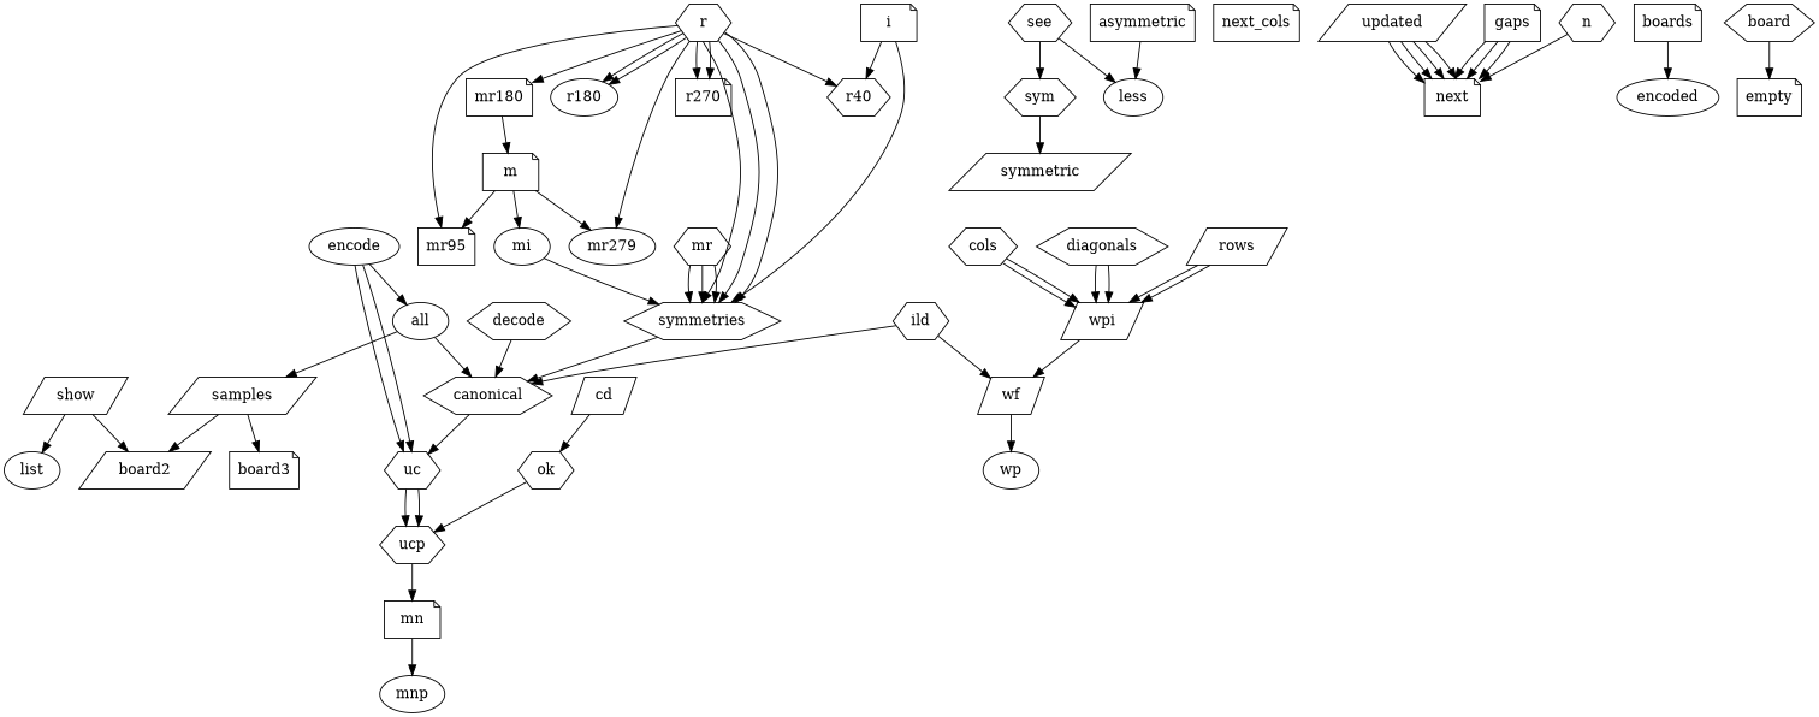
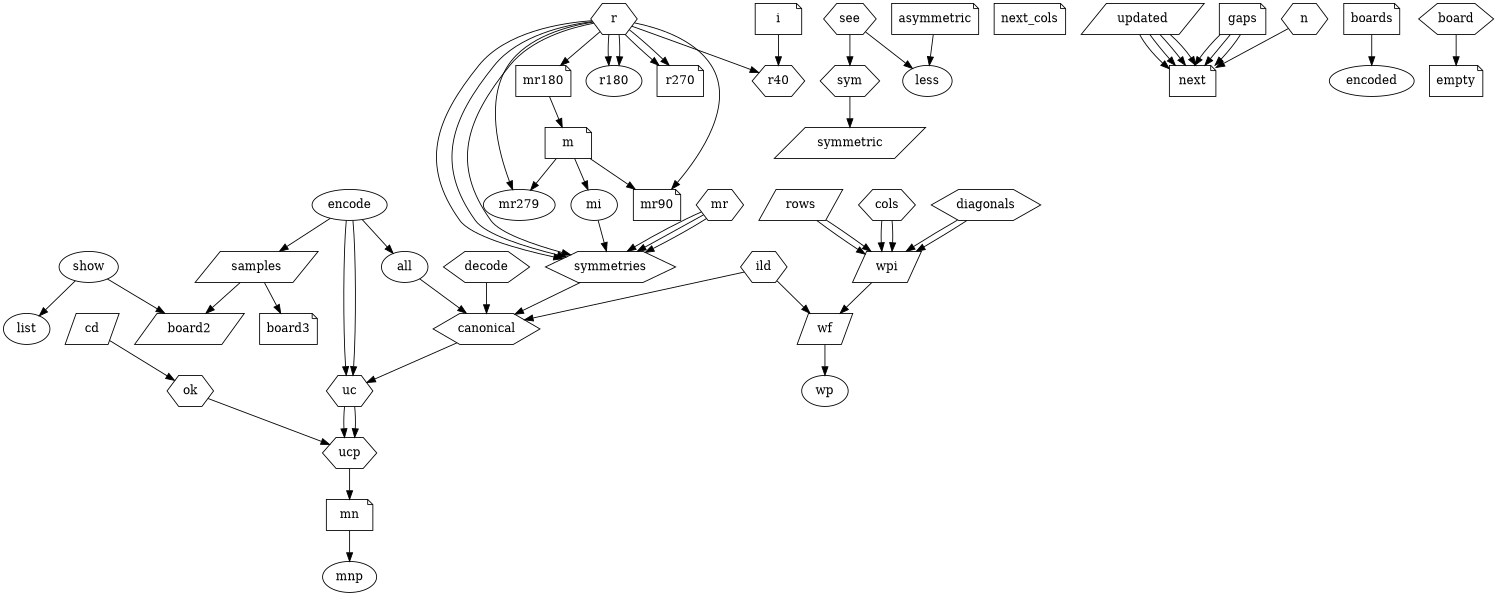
  digraph {
    node [shape=hexagon]
-   show [shape=parallelogram]
+   show [shape=ellipse]
    list [shape=ellipse]
    board2 [shape=parallelogram]
    encode [shape=ellipse]
    all [shape=ellipse]
    samples [shape=parallelogram]
    uc
    canonical
    board3 [shape=note]
    ucp
    decode
    m [shape=note]
    mi [shape=ellipse]
-   mr90 [shape=note label=mr95]
+   mr90 [shape=note]
    n15 [label=mr279 shape=ellipse]
    symmetries
    mr180 [shape=note]
    r
    n19 [label=r40]
    r180 [shape=ellipse]
    r270 [shape=note]
    see
    sym
    less [shape=ellipse]
    symmetric [shape=parallelogram]
    ild
    wf [shape=parallelogram]
    wp [shape=ellipse]
    cd [shape=parallelogram]
    ok
    mn [shape=note]
    n32 [label=next_cols shape=note]
    next [shape=note]
    wpi [shape=parallelogram]
    updated [shape=parallelogram]
    gaps [shape=note]
    n
    boards [shape=note]
    encoded [shape=ellipse]
    i [shape=note]
    mr
    asymmetric [shape=note]
    mnp [shape=ellipse]
    rows [shape=parallelogram]
    cols
    diagonals
    empty [shape=note]
    board
    show -> list
    show -> board2
    encode -> all
-   all -> samples
+   encode -> samples
    encode -> uc
    encode -> uc
    all -> canonical
    samples -> board2
    samples -> board3
    uc -> ucp
    uc -> ucp
    canonical -> uc
    ucp -> mn
    decode -> canonical
    m -> mi
    m -> mr90
    m -> n15
    mi -> symmetries
    symmetries -> canonical
    mr180 -> m
    r -> mr90
    r -> n15
    r -> symmetries
    r -> symmetries
    r -> symmetries
    r -> mr180
    r -> n19
    r -> r180
    r -> r180
    r -> r270
    r -> r270
    see -> sym
    see -> less
    sym -> symmetric
    ild -> canonical
    ild -> wf
    wf -> wp
    cd -> ok
    ok -> ucp
    mn -> mnp
    wpi -> wf
    updated -> next
    updated -> next
    updated -> next
    updated -> next
    gaps -> next
    gaps -> next
    gaps -> next
    n -> next
    boards -> encoded
-   i -> symmetries
    i -> n19
    mr -> symmetries
    mr -> symmetries
    mr -> symmetries
    asymmetric -> less
    rows -> wpi
    rows -> wpi
    cols -> wpi
    cols -> wpi
    diagonals -> wpi
    diagonals -> wpi
    board -> empty
  }
